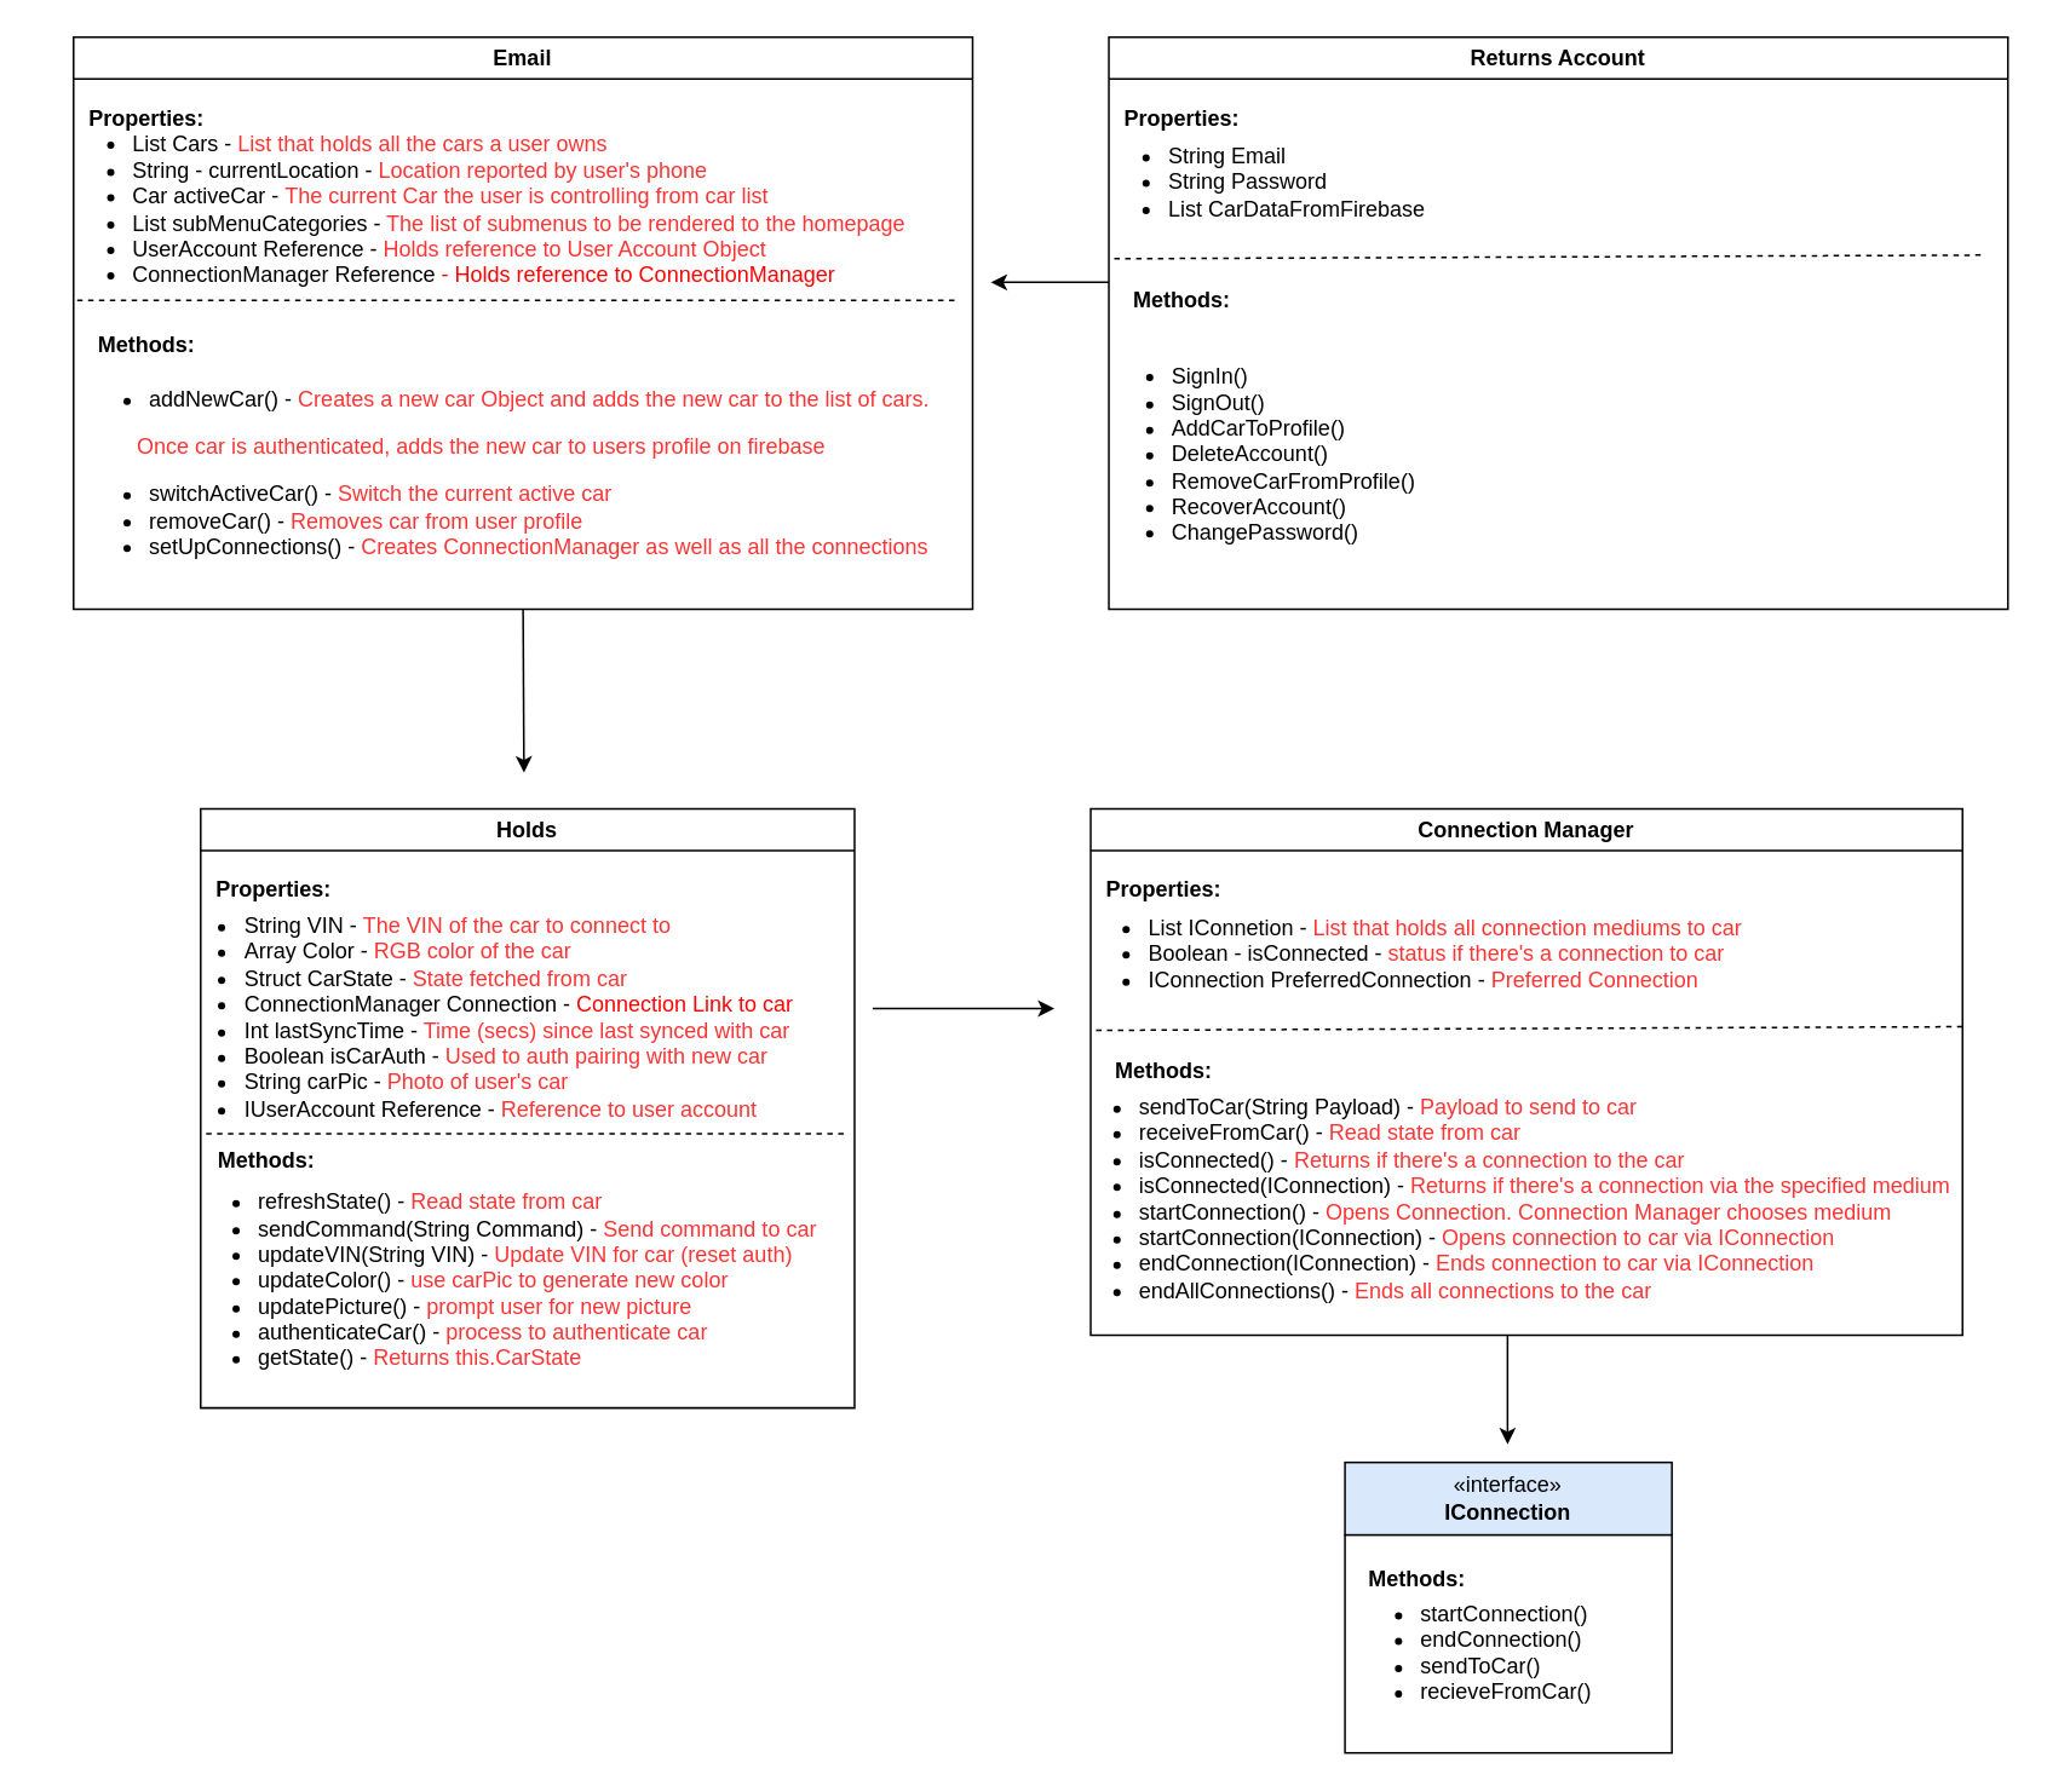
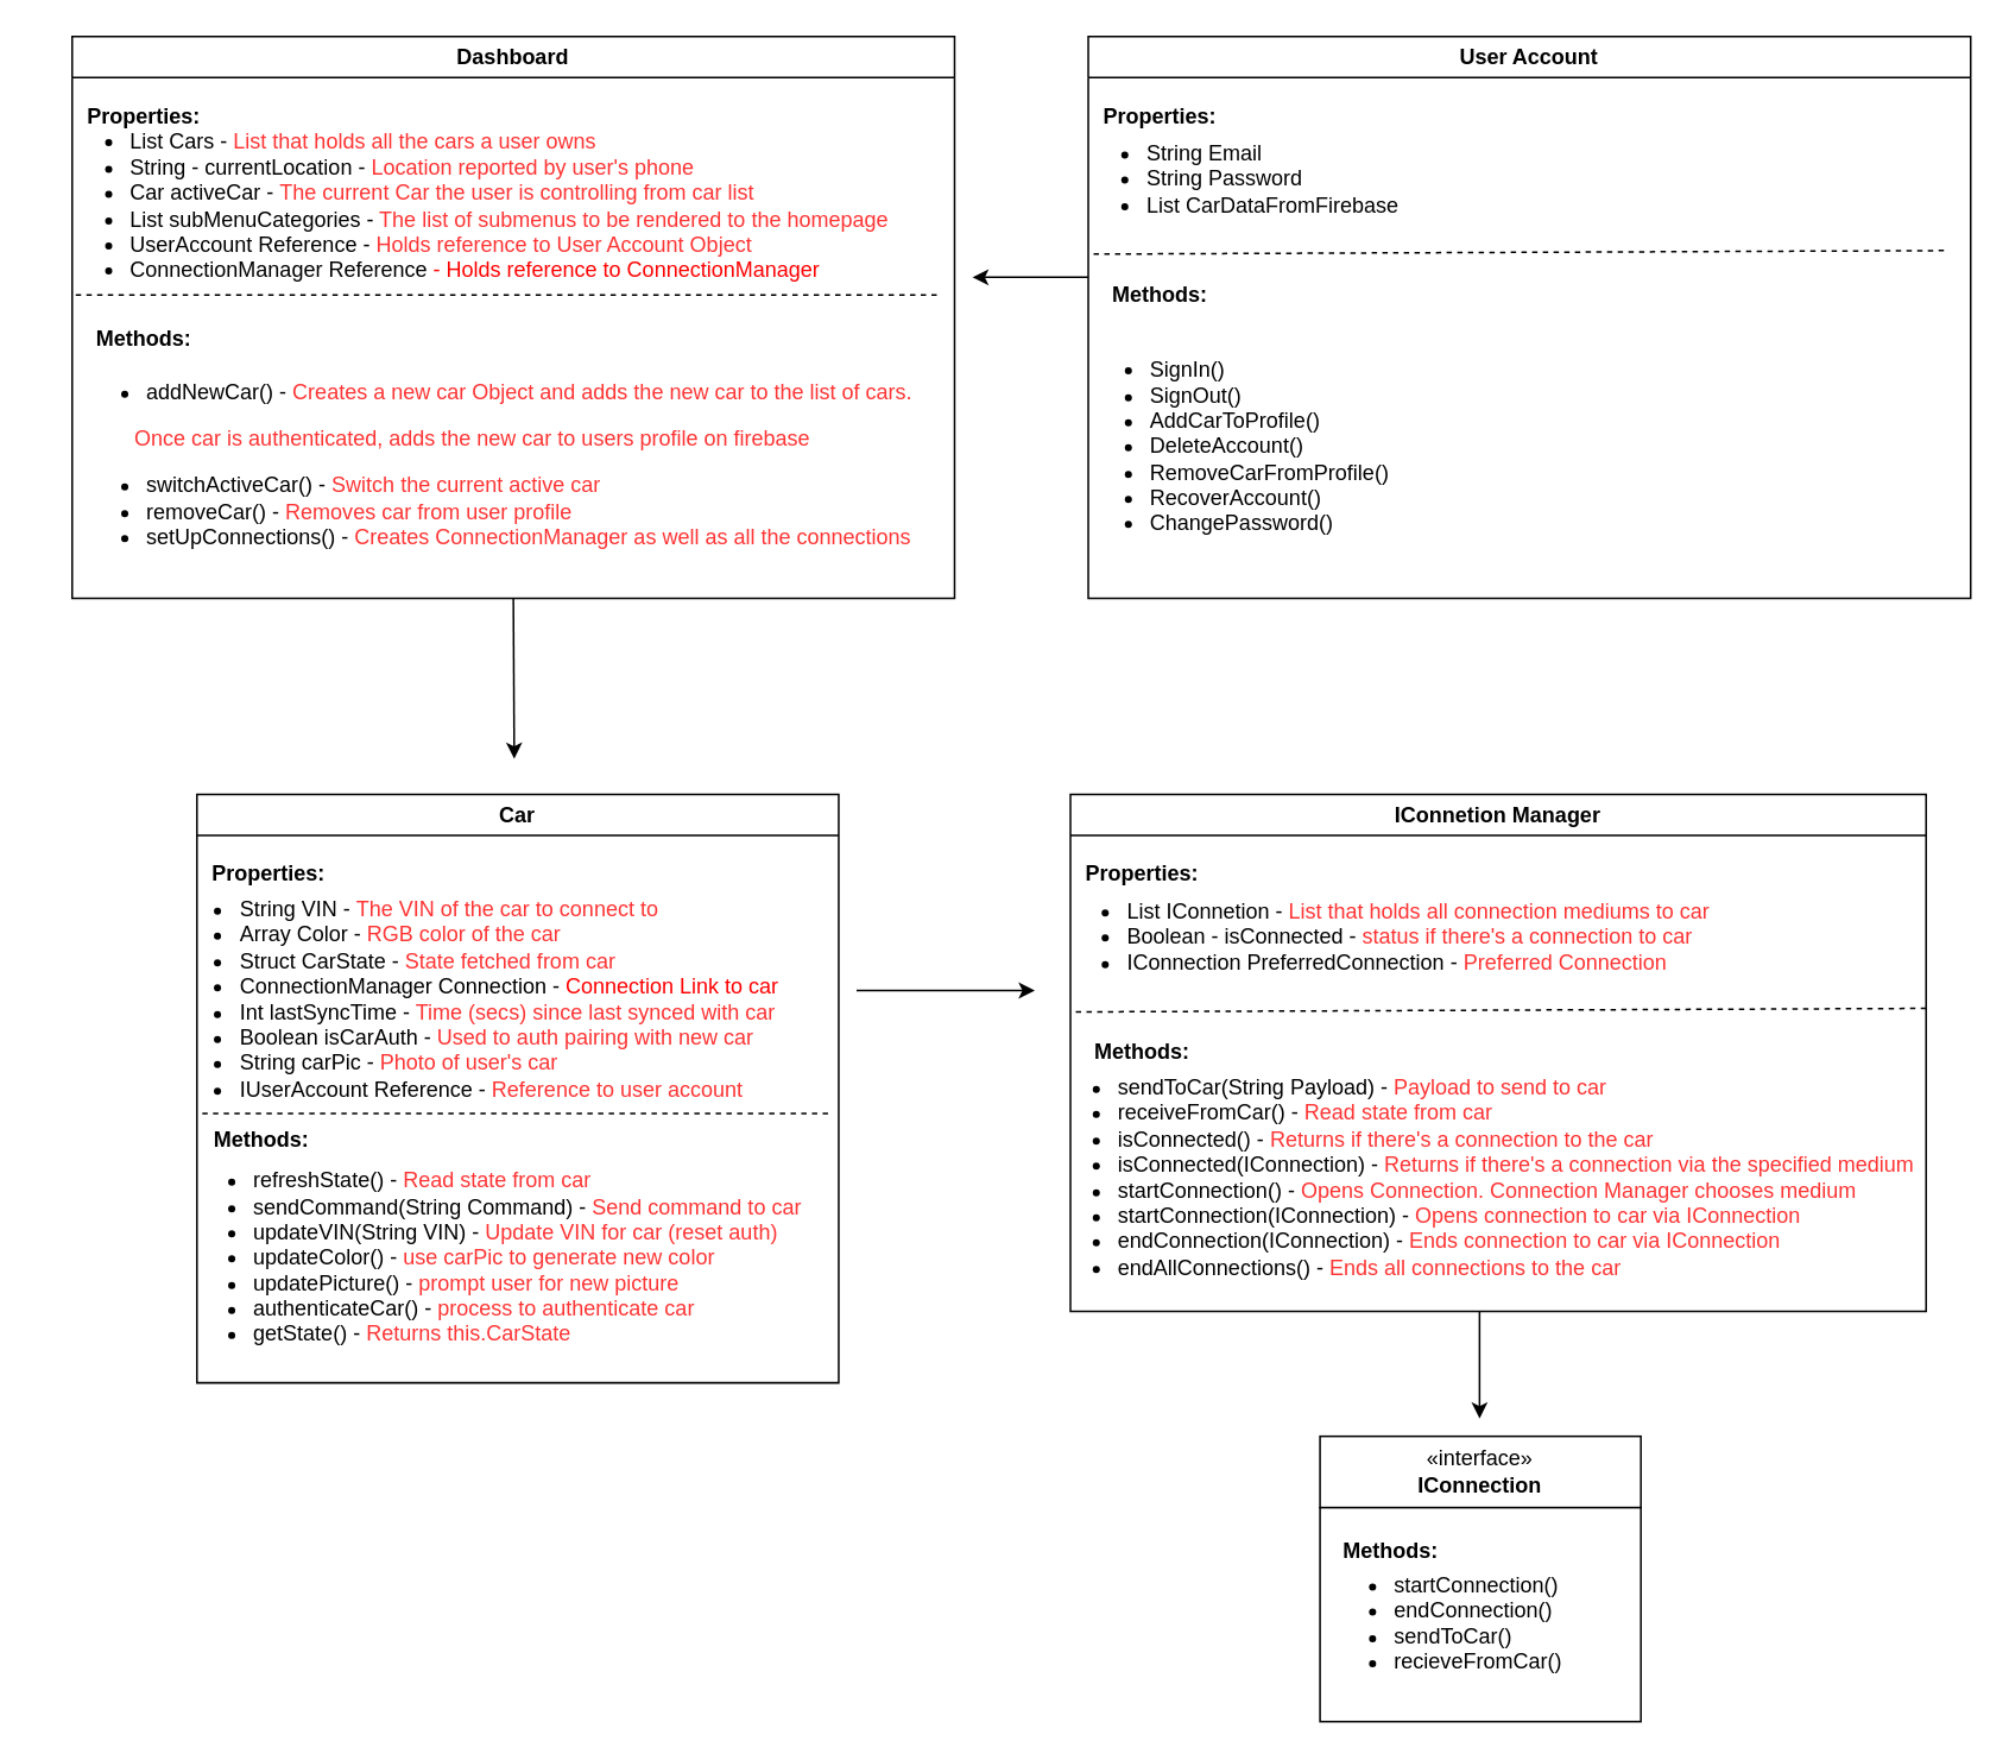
  <mxCell id="0" />
  <mxCell id="1" parent="0" />
- <mxCell id="2" value="Holds" style="swimlane;whiteSpace=wrap;html=1;" vertex="1" parent="1"><mxGeometry x="110" y="445" width="360" height="330" as="geometry" /></mxCell>
+ <mxCell id="2" value="Car" style="swimlane;whiteSpace=wrap;html=1;" vertex="1" parent="1"><mxGeometry x="110" y="445" width="360" height="330" as="geometry" /></mxCell>
  <mxCell id="3" value="&lt;b&gt;Properties:&lt;/b&gt;" style="text;html=1;align=center;verticalAlign=middle;resizable=0;points=[];autosize=1;strokeColor=none;fillColor=none;" vertex="1" parent="2"><mxGeometry x="-5" y="30" width="90" height="30" as="geometry" /></mxCell>
  <mxCell id="4" value="&lt;ul&gt;&lt;li style=&quot;text-align: left;&quot;&gt;String VIN -&lt;font color=&quot;#ff3333&quot;&gt;&amp;nbsp;The VIN of the car to connect to&lt;/font&gt;&lt;/li&gt;&lt;li style=&quot;text-align: left;&quot;&gt;Array Color - &lt;font color=&quot;#ff3333&quot;&gt;RGB color of the car&lt;/font&gt;&amp;nbsp;&lt;/li&gt;&lt;li style=&quot;text-align: left;&quot;&gt;Struct CarState - &lt;font color=&quot;#ff3333&quot;&gt;State fetched from car&lt;/font&gt;&lt;/li&gt;&lt;li style=&quot;text-align: left;&quot;&gt;ConnectionManager Connection - &lt;font color=&quot;#ff0000&quot;&gt;Connection Link to car&lt;/font&gt;&lt;/li&gt;&lt;li style=&quot;text-align: left;&quot;&gt;Int lastSyncTime - &lt;font color=&quot;#ff3333&quot;&gt;Time (secs) since last synced with car&lt;/font&gt;&lt;/li&gt;&lt;li style=&quot;text-align: left;&quot;&gt;Boolean isCarAuth - &lt;font color=&quot;#ff3333&quot;&gt;Used to auth pairing with new car&lt;/font&gt;&lt;/li&gt;&lt;li style=&quot;text-align: left;&quot;&gt;String carPic - &lt;font color=&quot;#ff3333&quot;&gt;Photo of user's car&lt;/font&gt;&lt;/li&gt;&lt;li style=&quot;text-align: left;&quot;&gt;IUserAccount Reference - &lt;font color=&quot;#ff3333&quot;&gt;Reference to user account&lt;/font&gt;&lt;/li&gt;&lt;/ul&gt;" style="text;html=1;align=center;verticalAlign=middle;resizable=0;points=[];autosize=1;strokeColor=none;fillColor=none;" vertex="1" parent="2"><mxGeometry x="-30" y="40" width="370" height="150" as="geometry" /></mxCell>
  <mxCell id="5" value="" style="endArrow=none;dashed=1;html=1;rounded=0;" edge="1" parent="2"><mxGeometry width="50" height="50" relative="1" as="geometry"><mxPoint x="3" y="179" as="sourcePoint" /><mxPoint x="355" y="179" as="targetPoint" /></mxGeometry></mxCell>
  <mxCell id="6" value="&lt;b&gt;Methods:&lt;/b&gt;" style="text;html=1;align=center;verticalAlign=middle;resizable=0;points=[];autosize=1;strokeColor=none;fillColor=none;" vertex="1" parent="2"><mxGeometry x="-4" y="179" width="80" height="30" as="geometry" /></mxCell>
  <mxCell id="7" value="&lt;ul&gt;&lt;li&gt;refreshState() - &lt;font color=&quot;#ff3333&quot;&gt;Read state from car&lt;/font&gt;&lt;/li&gt;&lt;li style=&quot;&quot;&gt;sendCommand(String Command) - &lt;font color=&quot;#ff3333&quot;&gt;Send command to car&lt;/font&gt;&lt;/li&gt;&lt;li style=&quot;&quot;&gt;updateVIN(String VIN) - &lt;font color=&quot;#ff3333&quot;&gt;Update VIN for car (reset auth)&lt;/font&gt;&lt;/li&gt;&lt;li style=&quot;&quot;&gt;updateColor() - &lt;font color=&quot;#ff3333&quot;&gt;use carPic to generate new color&lt;/font&gt;&lt;/li&gt;&lt;li style=&quot;&quot;&gt;updatePicture() - &lt;font color=&quot;#ff3333&quot;&gt;prompt user for new picture&lt;/font&gt;&lt;/li&gt;&lt;li style=&quot;&quot;&gt;authenticateCar() - &lt;font color=&quot;#ff3333&quot;&gt;process to authenticate car&lt;/font&gt;&lt;/li&gt;&lt;li style=&quot;&quot;&gt;getState() - &lt;font color=&quot;#ff3333&quot;&gt;Returns this.CarState&lt;/font&gt;&lt;/li&gt;&lt;/ul&gt;" style="text;html=1;align=left;verticalAlign=middle;resizable=0;points=[];autosize=1;strokeColor=none;fillColor=none;" vertex="1" parent="2"><mxGeometry x="-10" y="190" width="370" height="140" as="geometry" /></mxCell>
- <mxCell id="8" value="Connection Manager" style="swimlane;whiteSpace=wrap;html=1;" vertex="1" parent="1"><mxGeometry x="600" y="445" width="480" height="290" as="geometry" /></mxCell>
+ <mxCell id="8" value="IConnetion Manager" style="swimlane;whiteSpace=wrap;html=1;" vertex="1" parent="1"><mxGeometry x="600" y="445" width="480" height="290" as="geometry" /></mxCell>
  <mxCell id="9" value="&lt;b&gt;Properties:&lt;/b&gt;" style="text;html=1;align=center;verticalAlign=middle;resizable=0;points=[];autosize=1;strokeColor=none;fillColor=none;" vertex="1" parent="8"><mxGeometry x="-5" y="30" width="90" height="30" as="geometry" /></mxCell>
  <mxCell id="10" value="&lt;ul&gt;&lt;li style=&quot;text-align: left;&quot;&gt;List IConnetion -&lt;font color=&quot;#ff3333&quot;&gt;&amp;nbsp;List that holds all connection mediums to car&lt;/font&gt;&lt;/li&gt;&lt;li style=&quot;text-align: left;&quot;&gt;Boolean - isConnected - &lt;font color=&quot;#ff3333&quot;&gt;status if there's a connection to car&lt;/font&gt;&lt;/li&gt;&lt;li style=&quot;text-align: left;&quot;&gt;IConnection PreferredConnection -&lt;font color=&quot;#ff3333&quot;&gt;&amp;nbsp;Preferred&amp;nbsp;Connection&lt;/font&gt;&lt;/li&gt;&lt;/ul&gt;" style="text;html=1;align=center;verticalAlign=middle;resizable=0;points=[];autosize=1;strokeColor=none;fillColor=none;" vertex="1" parent="8"><mxGeometry x="-20" y="40" width="390" height="80" as="geometry" /></mxCell>
  <mxCell id="11" value="" style="endArrow=none;dashed=1;html=1;rounded=0;" edge="1" parent="8"><mxGeometry width="50" height="50" relative="1" as="geometry"><mxPoint x="3" y="122" as="sourcePoint" /><mxPoint x="480" y="120" as="targetPoint" /></mxGeometry></mxCell>
  <mxCell id="12" value="&lt;b&gt;Methods:&lt;/b&gt;" style="text;html=1;align=center;verticalAlign=middle;resizable=0;points=[];autosize=1;strokeColor=none;fillColor=none;" vertex="1" parent="8"><mxGeometry y="130" width="80" height="30" as="geometry" /></mxCell>
  <mxCell id="13" value="&lt;ul&gt;&lt;li&gt;sendToCar(String Payload) - &lt;font color=&quot;#ff3333&quot;&gt;Payload to send to car&lt;/font&gt;&lt;/li&gt;&lt;li style=&quot;&quot;&gt;receiveFromCar() - &lt;font color=&quot;#ff3333&quot;&gt;Read state from car&lt;/font&gt;&lt;/li&gt;&lt;li style=&quot;&quot;&gt;isConnected() - &lt;font color=&quot;#ff3333&quot;&gt;Returns if there's a connection to the car&lt;/font&gt;&lt;/li&gt;&lt;li style=&quot;&quot;&gt;isConnected(IConnection) - &lt;font color=&quot;#ff3333&quot;&gt;Returns if there's a connection via the specified medium&lt;/font&gt;&lt;/li&gt;&lt;li style=&quot;&quot;&gt;startConnection() - &lt;font color=&quot;#ff3333&quot;&gt;Opens Connection. Connection Manager chooses medium&lt;/font&gt;&lt;/li&gt;&lt;li style=&quot;&quot;&gt;startConnection(IConnection) - &lt;font color=&quot;#ff3333&quot;&gt;Opens connection to car via IConnection&lt;/font&gt;&lt;/li&gt;&lt;li style=&quot;&quot;&gt;endConnection(IConnection) - &lt;font color=&quot;#ff3333&quot;&gt;Ends connection to car via IConnection&lt;/font&gt;&lt;/li&gt;&lt;li style=&quot;&quot;&gt;endAllConnections() - &lt;font color=&quot;#ff3333&quot;&gt;Ends all connections to the car&lt;/font&gt;&lt;/li&gt;&lt;/ul&gt;" style="text;html=1;align=left;verticalAlign=middle;resizable=0;points=[];autosize=1;strokeColor=none;fillColor=none;" vertex="1" parent="8"><mxGeometry x="-15" y="140" width="510" height="150" as="geometry" /></mxCell>
- <mxCell id="14" value="«interface»&lt;br&gt;&lt;b&gt;IConnection&lt;/b&gt;" style="html=1;whiteSpace=wrap;fillColor=#dae8fc;" vertex="1" parent="1"><mxGeometry x="740" y="805" width="180" height="40" as="geometry" /></mxCell>
+ <mxCell id="14" value="«interface»&lt;br&gt;&lt;b&gt;IConnection&lt;/b&gt;" style="html=1;whiteSpace=wrap;" vertex="1" parent="1"><mxGeometry x="740" y="805" width="180" height="40" as="geometry" /></mxCell>
  <mxCell id="15" value="" style="rounded=0;whiteSpace=wrap;html=1;" vertex="1" parent="1"><mxGeometry x="740" y="845" width="180" height="120" as="geometry" /></mxCell>
  <mxCell id="16" value="&lt;b&gt;Methods:&lt;/b&gt;" style="text;html=1;strokeColor=none;fillColor=none;align=center;verticalAlign=middle;whiteSpace=wrap;rounded=0;" vertex="1" parent="1"><mxGeometry x="750" y="855" width="60" height="30" as="geometry" /></mxCell>
  <mxCell id="17" value="&lt;ul&gt;&lt;li&gt;startConnection()&lt;/li&gt;&lt;li&gt;endConnection()&lt;/li&gt;&lt;li&gt;sendToCar()&lt;/li&gt;&lt;li&gt;recieveFromCar()&lt;/li&gt;&lt;/ul&gt;" style="text;html=1;strokeColor=none;fillColor=none;align=left;verticalAlign=middle;whiteSpace=wrap;rounded=0;" vertex="1" parent="1"><mxGeometry x="740" y="875" width="150" height="70" as="geometry" /></mxCell>
- <mxCell id="18" value="Email" style="swimlane;whiteSpace=wrap;html=1;" vertex="1" parent="1"><mxGeometry x="40" y="20" width="495" height="315" as="geometry" /></mxCell>
+ <mxCell id="18" value="Dashboard" style="swimlane;whiteSpace=wrap;html=1;" vertex="1" parent="1"><mxGeometry x="40" y="20" width="495" height="315" as="geometry" /></mxCell>
  <mxCell id="19" value="&lt;b&gt;Properties:&lt;/b&gt;" style="text;html=1;align=center;verticalAlign=middle;resizable=0;points=[];autosize=1;strokeColor=none;fillColor=none;" vertex="1" parent="18"><mxGeometry x="-5" y="30" width="90" height="30" as="geometry" /></mxCell>
  <mxCell id="20" value="&lt;ul&gt;&lt;li style=&quot;text-align: left;&quot;&gt;List Cars -&lt;font color=&quot;#ff3333&quot;&gt;&amp;nbsp;List that holds all the cars a user owns&lt;/font&gt;&lt;/li&gt;&lt;li style=&quot;text-align: left;&quot;&gt;String - currentLocation - &lt;font color=&quot;#ff3333&quot;&gt;Location reported by user's phone&lt;/font&gt;&lt;/li&gt;&lt;li style=&quot;text-align: left;&quot;&gt;Car activeCar -&lt;font color=&quot;#ff3333&quot;&gt;&amp;nbsp;The current Car the user is controlling from car list&lt;/font&gt;&lt;/li&gt;&lt;li style=&quot;text-align: left;&quot;&gt;List subMenuCategories - &lt;font color=&quot;#ff3333&quot;&gt;The list of submenus to be rendered to the homepage&lt;/font&gt;&lt;/li&gt;&lt;li style=&quot;text-align: left;&quot;&gt;UserAccount Reference - &lt;font color=&quot;#ff3333&quot;&gt;Holds reference to User Account Object&lt;/font&gt;&lt;/li&gt;&lt;li style=&quot;text-align: left;&quot;&gt;ConnectionManager Reference &lt;font color=&quot;#ff0000&quot;&gt;- Holds reference to ConnectionManager&lt;/font&gt;&lt;/li&gt;&lt;/ul&gt;" style="text;html=1;align=center;verticalAlign=middle;resizable=0;points=[];autosize=1;strokeColor=none;fillColor=none;" vertex="1" parent="18"><mxGeometry x="-20" y="35" width="490" height="120" as="geometry" /></mxCell>
  <mxCell id="21" value="" style="endArrow=none;dashed=1;html=1;rounded=0;" edge="1" parent="18"><mxGeometry width="50" height="50" relative="1" as="geometry"><mxPoint x="2" y="145" as="sourcePoint" /><mxPoint x="488" y="145" as="targetPoint" /></mxGeometry></mxCell>
  <mxCell id="22" value="&lt;b&gt;Methods:&lt;/b&gt;" style="text;html=1;align=center;verticalAlign=middle;resizable=0;points=[];autosize=1;strokeColor=none;fillColor=none;" vertex="1" parent="18"><mxGeometry y="155" width="80" height="30" as="geometry" /></mxCell>
  <mxCell id="23" value="&lt;ul&gt;&lt;li&gt;addNewCar() - &lt;font color=&quot;#ff3333&quot;&gt;Creates a new car Object and adds the new car to the list of cars.&amp;nbsp;&lt;/font&gt;&lt;/li&gt;&lt;/ul&gt;&lt;span style=&quot;color: rgb(255, 51, 51); background-color: initial;&quot;&gt;&amp;nbsp; &amp;nbsp; &amp;nbsp; &amp;nbsp; &amp;nbsp; Once car is authenticated, adds the new car to users profile on firebase&lt;/span&gt;&lt;br&gt;&lt;ul&gt;&lt;li style=&quot;&quot;&gt;switchActiveCar() - &lt;font color=&quot;#ff3333&quot;&gt;Switch the current active car&lt;/font&gt;&lt;/li&gt;&lt;li style=&quot;&quot;&gt;removeCar() - &lt;font color=&quot;#ff3333&quot;&gt;Removes car from user profile&lt;/font&gt;&lt;/li&gt;&lt;li style=&quot;&quot;&gt;setUpConnections() - &lt;font color=&quot;#ff3333&quot;&gt;Creates ConnectionManager as well as all the connections&lt;/font&gt;&lt;/li&gt;&lt;/ul&gt;" style="text;html=1;align=left;verticalAlign=middle;resizable=0;points=[];autosize=1;strokeColor=none;fillColor=none;" vertex="1" parent="18"><mxGeometry y="175" width="500" height="130" as="geometry" /></mxCell>
- <mxCell id="24" value="Returns Account" style="swimlane;whiteSpace=wrap;html=1;" vertex="1" parent="1"><mxGeometry x="610" y="20" width="495" height="315" as="geometry" /></mxCell>
+ <mxCell id="24" value="User Account" style="swimlane;whiteSpace=wrap;html=1;" vertex="1" parent="1"><mxGeometry x="610" y="20" width="495" height="315" as="geometry" /></mxCell>
  <mxCell id="25" value="&lt;b&gt;Properties:&lt;/b&gt;" style="text;html=1;align=center;verticalAlign=middle;resizable=0;points=[];autosize=1;strokeColor=none;fillColor=none;" vertex="1" parent="24"><mxGeometry x="-5" y="30" width="90" height="30" as="geometry" /></mxCell>
  <mxCell id="26" value="&lt;ul&gt;&lt;li style=&quot;text-align: left;&quot;&gt;String Email&amp;nbsp;&lt;/li&gt;&lt;li style=&quot;text-align: left;&quot;&gt;String Password&lt;/li&gt;&lt;li style=&quot;text-align: left;&quot;&gt;List CarDataFromFirebase&amp;nbsp;&lt;/li&gt;&lt;/ul&gt;" style="text;html=1;align=center;verticalAlign=middle;resizable=0;points=[];autosize=1;strokeColor=none;fillColor=none;" vertex="1" parent="24"><mxGeometry x="-20" y="40" width="210" height="80" as="geometry" /></mxCell>
  <mxCell id="27" value="" style="endArrow=none;dashed=1;html=1;rounded=0;" edge="1" parent="24"><mxGeometry width="50" height="50" relative="1" as="geometry"><mxPoint x="3" y="122" as="sourcePoint" /><mxPoint x="480" y="120" as="targetPoint" /></mxGeometry></mxCell>
  <mxCell id="28" value="&lt;b&gt;Methods:&lt;/b&gt;" style="text;html=1;align=center;verticalAlign=middle;resizable=0;points=[];autosize=1;strokeColor=none;fillColor=none;" vertex="1" parent="24"><mxGeometry y="130" width="80" height="30" as="geometry" /></mxCell>
  <mxCell id="29" value="&lt;ul&gt;&lt;li&gt;SignIn()&lt;/li&gt;&lt;li&gt;SignOut()&lt;/li&gt;&lt;li&gt;AddCarToProfile()&lt;/li&gt;&lt;li&gt;DeleteAccount()&lt;/li&gt;&lt;li&gt;RemoveCarFromProfile()&lt;/li&gt;&lt;li&gt;RecoverAccount()&lt;/li&gt;&lt;li&gt;ChangePassword()&lt;/li&gt;&lt;/ul&gt;" style="text;html=1;align=left;verticalAlign=middle;resizable=0;points=[];autosize=1;strokeColor=none;fillColor=none;" vertex="1" parent="24"><mxGeometry x="-7.5" y="160" width="200" height="140" as="geometry" /></mxCell>
  <mxCell id="30" value="" style="endArrow=classic;html=1;rounded=0;" edge="1" parent="1"><mxGeometry width="50" height="50" relative="1" as="geometry"><mxPoint x="610" y="155" as="sourcePoint" /><mxPoint x="545" y="155" as="targetPoint" /></mxGeometry></mxCell>
  <mxCell id="31" value="" style="endArrow=classic;html=1;rounded=0;exitX=0.5;exitY=1;exitDx=0;exitDy=0;" edge="1" parent="1" source="18"><mxGeometry width="50" height="50" relative="1" as="geometry"><mxPoint x="550" y="395" as="sourcePoint" /><mxPoint x="288" y="425" as="targetPoint" /></mxGeometry></mxCell>
  <mxCell id="32" value="" style="endArrow=classic;html=1;rounded=0;entryX=0;entryY=0.875;entryDx=0;entryDy=0;entryPerimeter=0;" edge="1" parent="1" target="10"><mxGeometry width="50" height="50" relative="1" as="geometry"><mxPoint x="480" y="555" as="sourcePoint" /><mxPoint x="570" y="555" as="targetPoint" /></mxGeometry></mxCell>
  <mxCell id="33" value="" style="endArrow=classic;html=1;rounded=0;" edge="1" parent="1"><mxGeometry width="50" height="50" relative="1" as="geometry"><mxPoint x="829.5" y="735" as="sourcePoint" /><mxPoint x="829.5" y="795" as="targetPoint" /></mxGeometry></mxCell>
